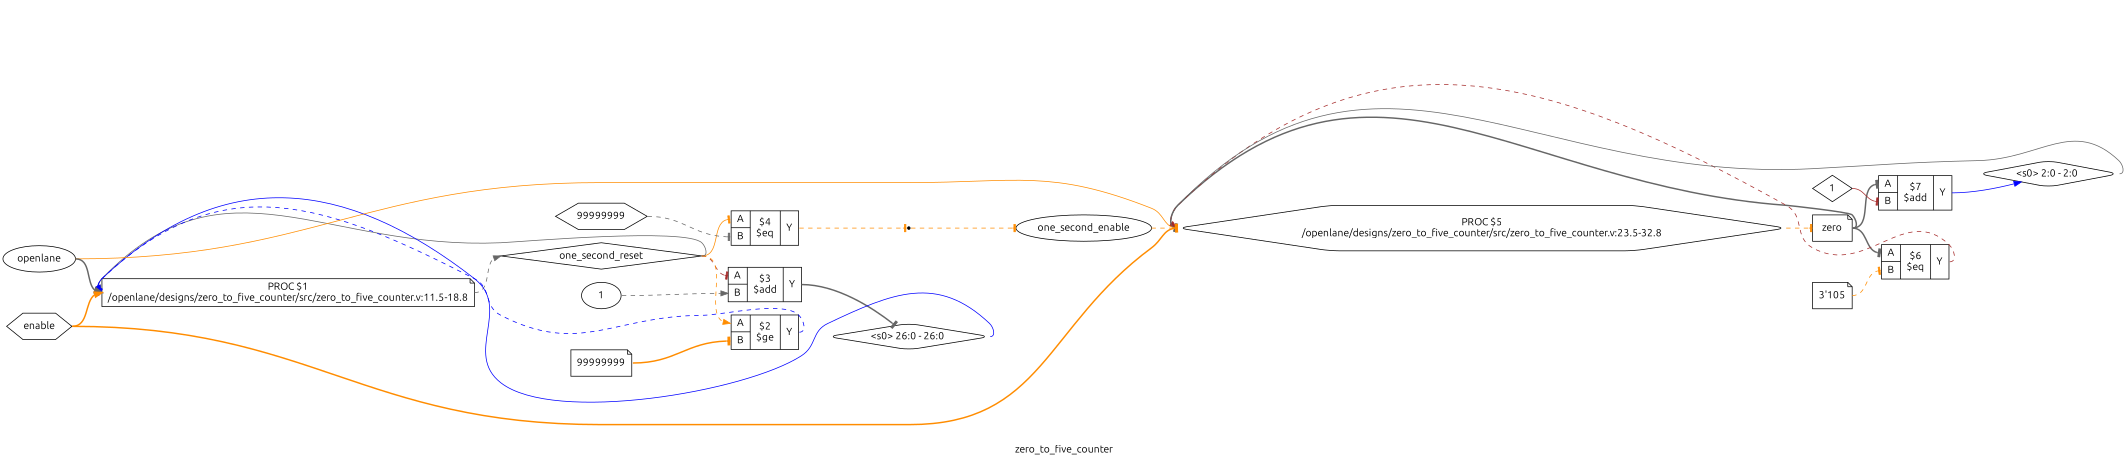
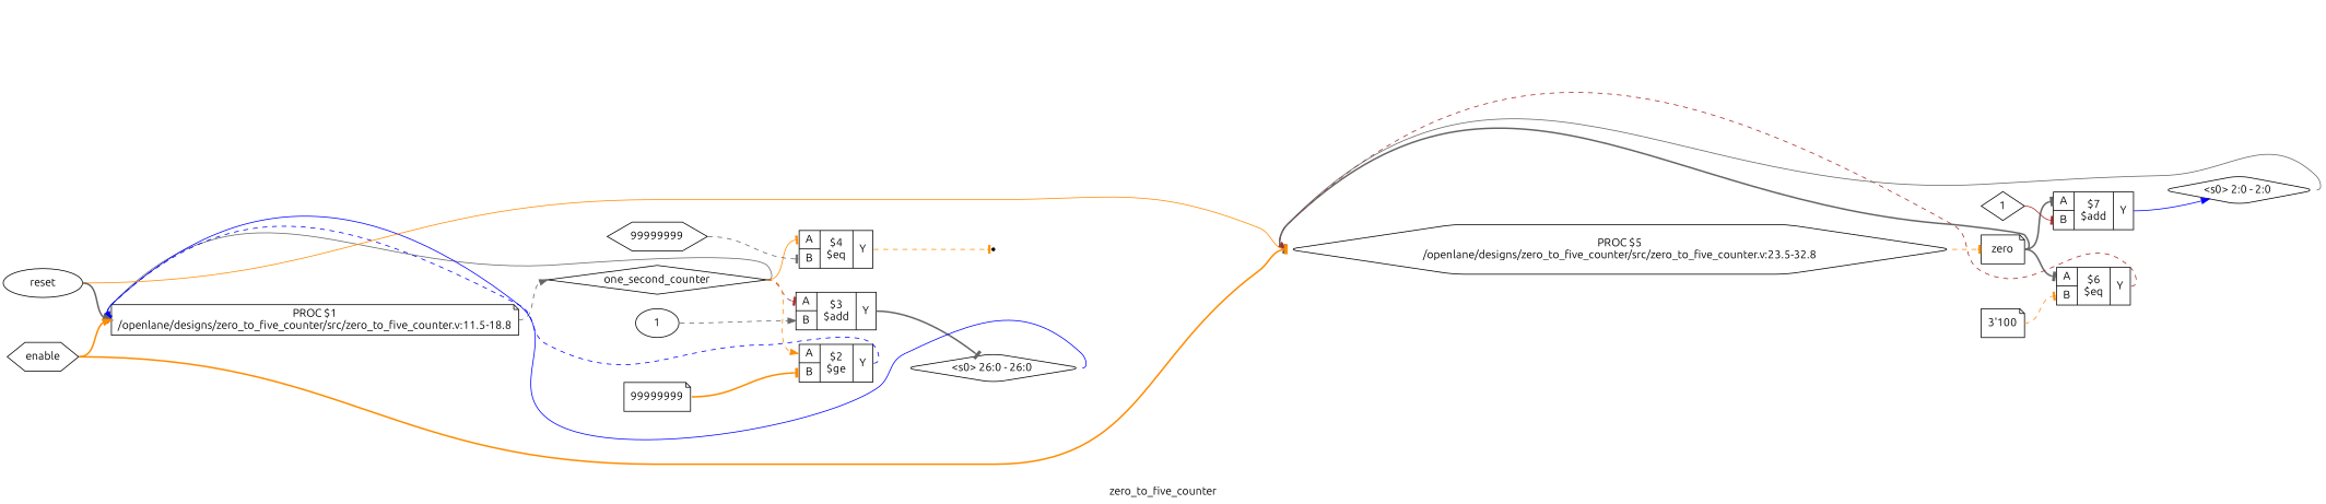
  digraph {
    fontname=Ubuntu
    label=zero_to_five_counter
    rankdir=LR
    remincross=true
    node [fontname=Ubuntu shape=record]
    edge [arrowhead=tee color=darkorange fontcolor=black fontname=Ubuntu headport=w style=dashed tailport=e]
-   n1 [color=black fontcolor=black label=one_second_enable shape=ellipse]
    n2 [label="PROC $5\n/openlane/designs/zero_to_five_counter/src/zero_to_five_counter.v:23.5-32.8" shape=hexagon style=rounded]
    n3 [color=black fontcolor=black label=zero shape=note]
-   n4 [color=black fontcolor=black label=one_second_reset shape=diamond]
+   n4 [color=black fontcolor=black label=one_second_counter shape=diamond]
    n5 [label="{{<p13> A|<p14> B}|$4\n$eq|{<p15> Y}}"]
    n6 [label="{{<p13> A|<p14> B}|$3\n$add|{<p15> Y}}"]
    n7 [label="{{<p13> A|<p14> B}|$2\n$ge|{<p15> Y}}"]
    n8 [label="PROC $1\n/openlane/designs/zero_to_five_counter/src/zero_to_five_counter.v:11.5-18.8" shape=note style=rounded]
    x9 [shape=point]
    n10 [color=black fontcolor=black label="<s0> 26:0 - 26:0 " shape=diamond style=rounded]
    n11 [label="{{<p13> A|<p14> B}|$7\n$add|{<p15> Y}}"]
    n12 [label="{{<p13> A|<p14> B}|$6\n$eq|{<p15> Y}}"]
    n13 [color=black fontcolor=black label="<s0> 2:0 - 2:0 " shape=diamond style=rounded]
-   n14 [color=black fontcolor=black label=openlane shape=ellipse]
+   n14 [color=black fontcolor=black label=reset shape=ellipse]
    n15 [color=black fontcolor=black label=enable shape=hexagon]
    n16 [label=1 shape=diamond]
-   n17 [label="3'105" shape=note]
+   n17 [label="3'100" shape=note]
    n18 [label=99999999 shape=hexagon]
    n19 [label=1 shape=ellipse]
    n20 [label=99999999 shape=note]
-   n1 -> n2
    n2 -> n3
    n3 -> n2 [color=gray40 style=bold]
    n3 -> n11 [color=gray40 headport="p13:w" style=bold]
    n3 -> n12 [color=gray40 headport="p13:w" style=bold]
    n4 -> n5 [headport="p13:w" style=solid]
    n4 -> n6 [color=brown headport="p13:w"]
    n4 -> n7 [arrowhead=normal headport="p13:w"]
    n4 -> n8 [arrowhead=normal color=gray40 style=solid]
    n5 -> x9 [tailport="p15:e"]
    n6 -> n10 [color=gray40 headport="s0:w" style=bold tailport="p15:e"]
    n7 -> n8 [arrowhead=normal color=blue tailport="p15:e"]
    n8 -> n4 [arrowhead=normal color=gray40]
-   x9 -> n1
    n10 -> n8 [color=blue style=solid]
    n11 -> n13 [arrowhead=normal color=blue headport="s0:w" style=solid tailport="p15:e"]
    n12 -> n2 [arrowhead=normal color=brown tailport="p15:e"]
    n13 -> n2 [color=gray40 style=solid]
    n14 -> n2 [style=solid]
    n14 -> n8 [arrowhead=normal color=gray40 style=bold]
    n15 -> n2 [style=bold]
    n15 -> n8 [arrowhead=normal style=bold]
    n16 -> n11 [color=brown headport="p14:w" style=solid]
    n17 -> n12 [headport="p14:w"]
    n18 -> n5 [color=gray40 headport="p14:w"]
    n19 -> n6 [arrowhead=normal color=gray40 headport="p14:w"]
    n20 -> n7 [headport="p14:w" style=bold]
  }
